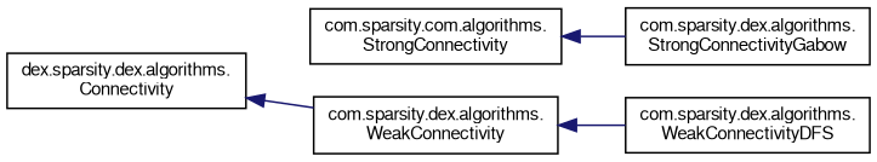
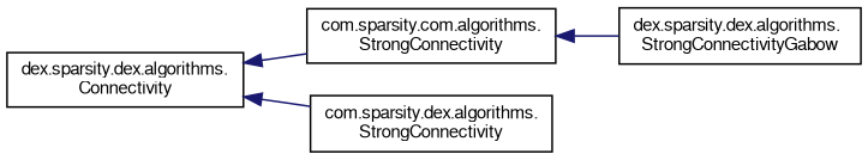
  digraph {
    rankdir=LR
    node [color=black fillcolor=white fontname=FreeSans fontsize=10 shape=record style=filled]
    edge [color=midnightblue dir=back fontname=FreeSans fontsize=10 labelfontname=FreeSans labelfontsize=10 style=solid]
    n1 [height=0.2 label="dex.sparsity.dex.algorithms.\lConnectivity" width=0.4]
    n2 [height=0.2 label="com.sparsity.com.algorithms.\lStrongConnectivity" width=0.4]
-   n3 [height=0.2 label="com.sparsity.dex.algorithms.\lWeakConnectivity" width=0.4]
-   n4 [height=0.2 label="com.sparsity.dex.algorithms.\lStrongConnectivityGabow" width=0.4]
-   n5 [height=0.2 label="com.sparsity.dex.algorithms.\lWeakConnectivityDFS" width=0.4]
+   n3 [height=0.2 label="com.sparsity.dex.algorithms.\lStrongConnectivity" width=0.4]
+   n4 [height=0.2 label="dex.sparsity.dex.algorithms.\lStrongConnectivityGabow" width=0.4]
+   n1 -> n2
    n1 -> n3
    n2 -> n4
-   n3 -> n5
  }
